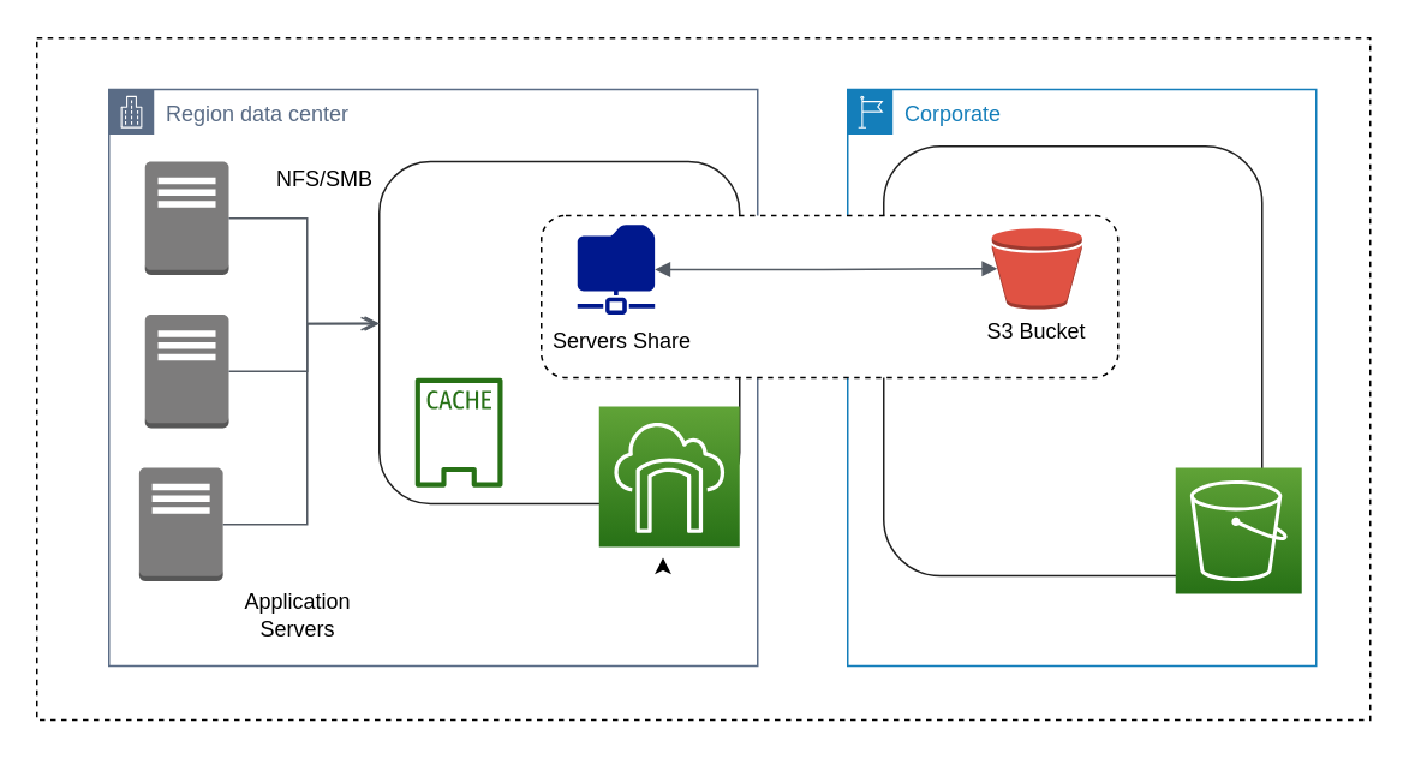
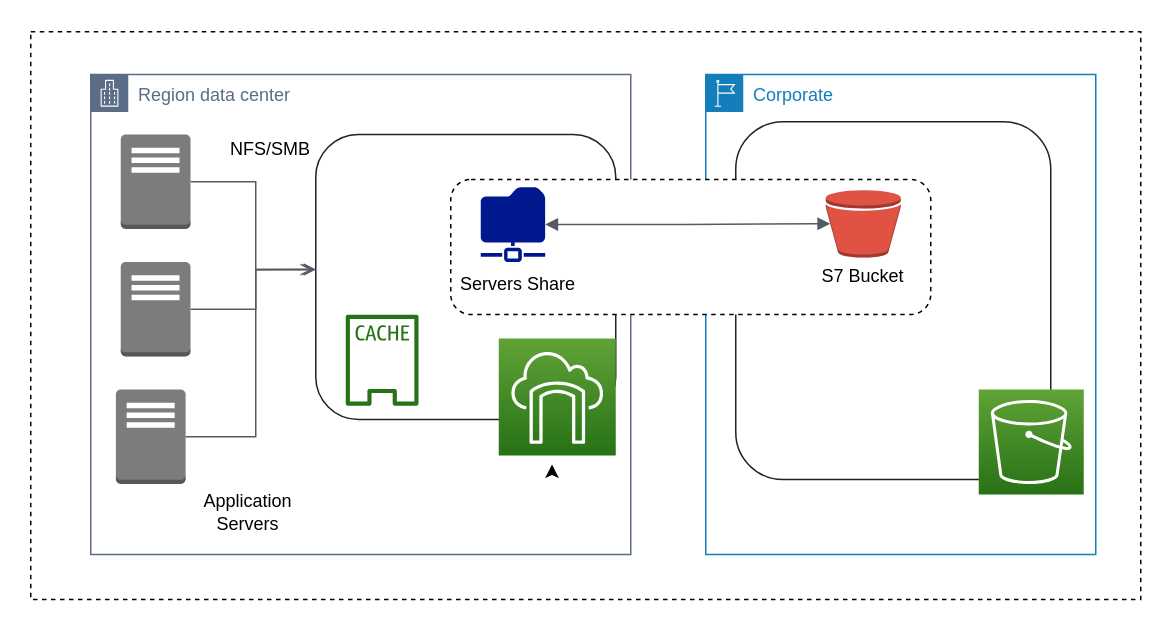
  <mxCell id="0" />
  <mxCell id="1" parent="0" />
  <mxCell id="2" value="" style="rounded=0;whiteSpace=wrap;html=1;dashed=1;fontSize=14;" vertex="1" parent="1"><mxGeometry x="20" y="20.5" width="740" height="378.5" as="geometry" /></mxCell>
  <mxCell id="3" value="Region data center" style="points=[[0,0],[0.25,0],[0.5,0],[0.75,0],[1,0],[1,0.25],[1,0.5],[1,0.75],[1,1],[0.75,1],[0.5,1],[0.25,1],[0,1],[0,0.75],[0,0.5],[0,0.25]];outlineConnect=0;gradientColor=none;html=1;whiteSpace=wrap;fontSize=12;fontStyle=0;shape=mxgraph.aws4.group;grIcon=mxgraph.aws4.group_corporate_data_center;strokeColor=#5A6C86;fillColor=none;verticalAlign=top;align=left;spacingLeft=30;fontColor=#5A6C86;dashed=0;" parent="1" vertex="1"><mxGeometry x="60" y="49" width="360" height="320" as="geometry" /></mxCell>
  <mxCell id="4" value="" style="rounded=0;whiteSpace=wrap;html=1;strokeColor=#FFFFFF;" parent="1" vertex="1"><mxGeometry x="350" y="189" width="50" height="40" as="geometry" /></mxCell>
  <mxCell id="5" value="Corporate" style="points=[[0,0],[0.25,0],[0.5,0],[0.75,0],[1,0],[1,0.25],[1,0.5],[1,0.75],[1,1],[0.75,1],[0.5,1],[0.25,1],[0,1],[0,0.75],[0,0.5],[0,0.25]];outlineConnect=0;gradientColor=none;html=1;whiteSpace=wrap;fontSize=12;fontStyle=0;shape=mxgraph.aws4.group;grIcon=mxgraph.aws4.group_region;strokeColor=#147EBA;fillColor=none;verticalAlign=top;align=left;spacingLeft=30;fontColor=#147EBA;dashed=0;" parent="1" vertex="1"><mxGeometry x="470" y="49" width="260" height="320" as="geometry" /></mxCell>
  <mxCell id="6" value="" style="rounded=1;whiteSpace=wrap;html=1;strokeColor=#212121;strokeWidth=1;fontSize=17;" parent="1" vertex="1"><mxGeometry x="490" y="80.5" width="210" height="238.5" as="geometry" /></mxCell>
  <mxCell id="7" value="" style="rounded=1;whiteSpace=wrap;html=1;strokeColor=#212121;strokeWidth=1;fontSize=17;" parent="1" vertex="1"><mxGeometry x="210" y="89" width="200" height="190" as="geometry" /></mxCell>
  <mxCell id="8" value="" style="outlineConnect=0;dashed=0;verticalLabelPosition=bottom;verticalAlign=top;align=center;html=1;shape=mxgraph.aws3.traditional_server;fillColor=#7D7C7C;gradientColor=none;strokeColor=#212121;strokeWidth=1;fontSize=17;" parent="1" vertex="1"><mxGeometry x="80" y="174" width="46.5" height="63" as="geometry" /></mxCell>
  <mxCell id="9" value="" style="edgeStyle=orthogonalEdgeStyle;html=1;endArrow=open;elbow=vertical;startArrow=none;endFill=0;strokeColor=#545B64;rounded=0;fontSize=17;entryX=-0.01;entryY=0.474;entryDx=0;entryDy=0;entryPerimeter=0;" parent="1" source="8" target="7" edge="1"><mxGeometry width="100" relative="1" as="geometry"><mxPoint x="230" y="179" as="sourcePoint" /><mxPoint x="330" y="179" as="targetPoint" /><Array as="points"><mxPoint x="170" y="206" /><mxPoint x="170" y="179" /></Array></mxGeometry></mxCell>
  <mxCell id="10" value="NFS/SMB" style="text;html=1;strokeColor=none;fillColor=none;align=center;verticalAlign=middle;whiteSpace=wrap;rounded=0;dashed=1;fontSize=12;opacity=0;" parent="1" vertex="1"><mxGeometry x="160" y="89" width="40" height="20" as="geometry" /></mxCell>
  <mxCell id="11" value="Application&lt;br&gt;Servers" style="text;html=1;strokeColor=none;fillColor=none;align=center;verticalAlign=middle;whiteSpace=wrap;rounded=0;dashed=1;fontSize=12;opacity=0;" parent="1" vertex="1"><mxGeometry x="145" y="330.5" width="40" height="20" as="geometry" /></mxCell>
  <mxCell id="12" value="HTTPS" style="text;html=1;strokeColor=none;fillColor=none;align=center;verticalAlign=middle;whiteSpace=wrap;rounded=0;dashed=1;fontSize=12;opacity=0;" parent="1" vertex="1"><mxGeometry x="430" y="164" width="40" height="20" as="geometry" /></mxCell>
  <mxCell id="13" value="" style="edgeStyle=orthogonalEdgeStyle;rounded=0;orthogonalLoop=1;jettySize=auto;html=1;dashed=1;fontSize=14;" edge="1" parent="1"><mxGeometry relative="1" as="geometry"><mxPoint x="367.5" y="310.5" as="sourcePoint" /><mxPoint x="367.5" y="309" as="targetPoint" /></mxGeometry></mxCell>
  <mxCell id="14" value="" style="outlineConnect=0;fontColor=#232F3E;gradientColor=#60A337;gradientDirection=north;fillColor=#277116;strokeColor=#ffffff;dashed=0;verticalLabelPosition=bottom;verticalAlign=top;align=center;html=1;fontSize=12;fontStyle=0;aspect=fixed;shape=mxgraph.aws4.resourceIcon;resIcon=mxgraph.aws4.storage_gateway;" vertex="1" parent="1"><mxGeometry x="332" y="225" width="78" height="78" as="geometry" /></mxCell>
  <mxCell id="15" value="" style="outlineConnect=0;fontColor=#232F3E;gradientColor=none;fillColor=#277116;strokeColor=none;dashed=0;verticalLabelPosition=bottom;verticalAlign=top;align=center;html=1;fontSize=12;fontStyle=0;aspect=fixed;pointerEvents=1;shape=mxgraph.aws4.cached_volume;" vertex="1" parent="1"><mxGeometry x="230" y="209" width="48.5" height="61.02" as="geometry" /></mxCell>
  <mxCell id="16" value="" style="outlineConnect=0;dashed=0;verticalLabelPosition=bottom;verticalAlign=top;align=center;html=1;shape=mxgraph.aws3.traditional_server;fillColor=#7D7C7C;gradientColor=none;strokeColor=#212121;strokeWidth=1;fontSize=17;" vertex="1" parent="1"><mxGeometry x="80" y="89" width="46.5" height="63" as="geometry" /></mxCell>
  <mxCell id="17" value="" style="outlineConnect=0;dashed=0;verticalLabelPosition=bottom;verticalAlign=top;align=center;html=1;shape=mxgraph.aws3.traditional_server;fillColor=#7D7C7C;gradientColor=none;strokeColor=#212121;strokeWidth=1;fontSize=17;" vertex="1" parent="1"><mxGeometry x="76.75" y="259" width="46.5" height="63" as="geometry" /></mxCell>
  <mxCell id="18" value="" style="edgeStyle=orthogonalEdgeStyle;html=1;endArrow=open;elbow=vertical;startArrow=none;endFill=0;strokeColor=#545B64;rounded=0;fontSize=14;exitX=1;exitY=0.5;exitDx=0;exitDy=0;exitPerimeter=0;" edge="1" parent="1" source="16"><mxGeometry width="100" relative="1" as="geometry"><mxPoint x="400" y="249" as="sourcePoint" /><mxPoint x="210" y="179" as="targetPoint" /><Array as="points"><mxPoint x="170" y="121" /><mxPoint x="170" y="179" /></Array></mxGeometry></mxCell>
  <mxCell id="19" value="" style="edgeStyle=orthogonalEdgeStyle;html=1;endArrow=open;elbow=vertical;startArrow=none;endFill=0;strokeColor=#545B64;rounded=0;fontSize=14;exitX=1;exitY=0.5;exitDx=0;exitDy=0;exitPerimeter=0;" edge="1" parent="1" source="17"><mxGeometry width="100" relative="1" as="geometry"><mxPoint x="400" y="249" as="sourcePoint" /><mxPoint x="210" y="179" as="targetPoint" /><Array as="points"><mxPoint x="170" y="291" /><mxPoint x="170" y="179" /></Array></mxGeometry></mxCell>
  <mxCell id="20" value="" style="rounded=1;whiteSpace=wrap;html=1;fontSize=14;dashed=1;" vertex="1" parent="1"><mxGeometry x="300" y="119" width="320" height="90" as="geometry" /></mxCell>
  <mxCell id="21" value="" style="aspect=fixed;pointerEvents=1;shadow=0;dashed=0;html=1;strokeColor=none;labelPosition=center;verticalLabelPosition=bottom;verticalAlign=top;align=center;fillColor=#00188D;shape=mxgraph.mscae.enterprise.shared_folder;fontSize=14;" vertex="1" parent="1"><mxGeometry x="320" y="124" width="43" height="50" as="geometry" /></mxCell>
  <mxCell id="22" value="" style="outlineConnect=0;dashed=0;verticalLabelPosition=bottom;verticalAlign=top;align=center;html=1;shape=mxgraph.aws3.bucket;fillColor=#E05243;gradientColor=none;fontSize=14;" vertex="1" parent="1"><mxGeometry x="550" y="126" width="50" height="45" as="geometry" /></mxCell>
  <mxCell id="23" value="" style="edgeStyle=orthogonalEdgeStyle;html=1;endArrow=block;elbow=vertical;startArrow=block;startFill=1;endFill=1;strokeColor=#545B64;rounded=0;fontSize=14;exitX=1;exitY=0.5;exitDx=0;exitDy=0;exitPerimeter=0;entryX=0.06;entryY=0.5;entryDx=0;entryDy=0;entryPerimeter=0;" edge="1" parent="1" source="21" target="22"><mxGeometry width="100" relative="1" as="geometry"><mxPoint x="400" y="249" as="sourcePoint" /><mxPoint x="500" y="249" as="targetPoint" /></mxGeometry></mxCell>
  <mxCell id="24" value="" style="outlineConnect=0;fontColor=#232F3E;gradientColor=#60A337;gradientDirection=north;fillColor=#277116;strokeColor=#ffffff;dashed=0;verticalLabelPosition=bottom;verticalAlign=top;align=center;html=1;fontSize=12;fontStyle=0;aspect=fixed;shape=mxgraph.aws4.resourceIcon;resIcon=mxgraph.aws4.s3;" vertex="1" parent="1"><mxGeometry x="652" y="259" width="70" height="70" as="geometry" /></mxCell>
  <mxCell id="25" value="Servers Share" style="text;html=1;strokeColor=none;fillColor=none;align=center;verticalAlign=middle;whiteSpace=wrap;rounded=0;dashed=1;fontSize=12;opacity=0;" vertex="1" parent="1"><mxGeometry x="280" y="179" width="130" height="20" as="geometry" /></mxCell>
- <mxCell id="26" value="S3 Bucket" style="text;html=1;strokeColor=none;fillColor=none;align=center;verticalAlign=middle;whiteSpace=wrap;rounded=0;dashed=1;fontSize=12;opacity=0;" vertex="1" parent="1"><mxGeometry x="510" y="174" width="130" height="20" as="geometry" /></mxCell>
+ <mxCell id="26" value="S7 Bucket" style="text;html=1;strokeColor=none;fillColor=none;align=center;verticalAlign=middle;whiteSpace=wrap;rounded=0;dashed=1;fontSize=12;opacity=0;" vertex="1" parent="1"><mxGeometry x="510" y="174" width="130" height="20" as="geometry" /></mxCell>
